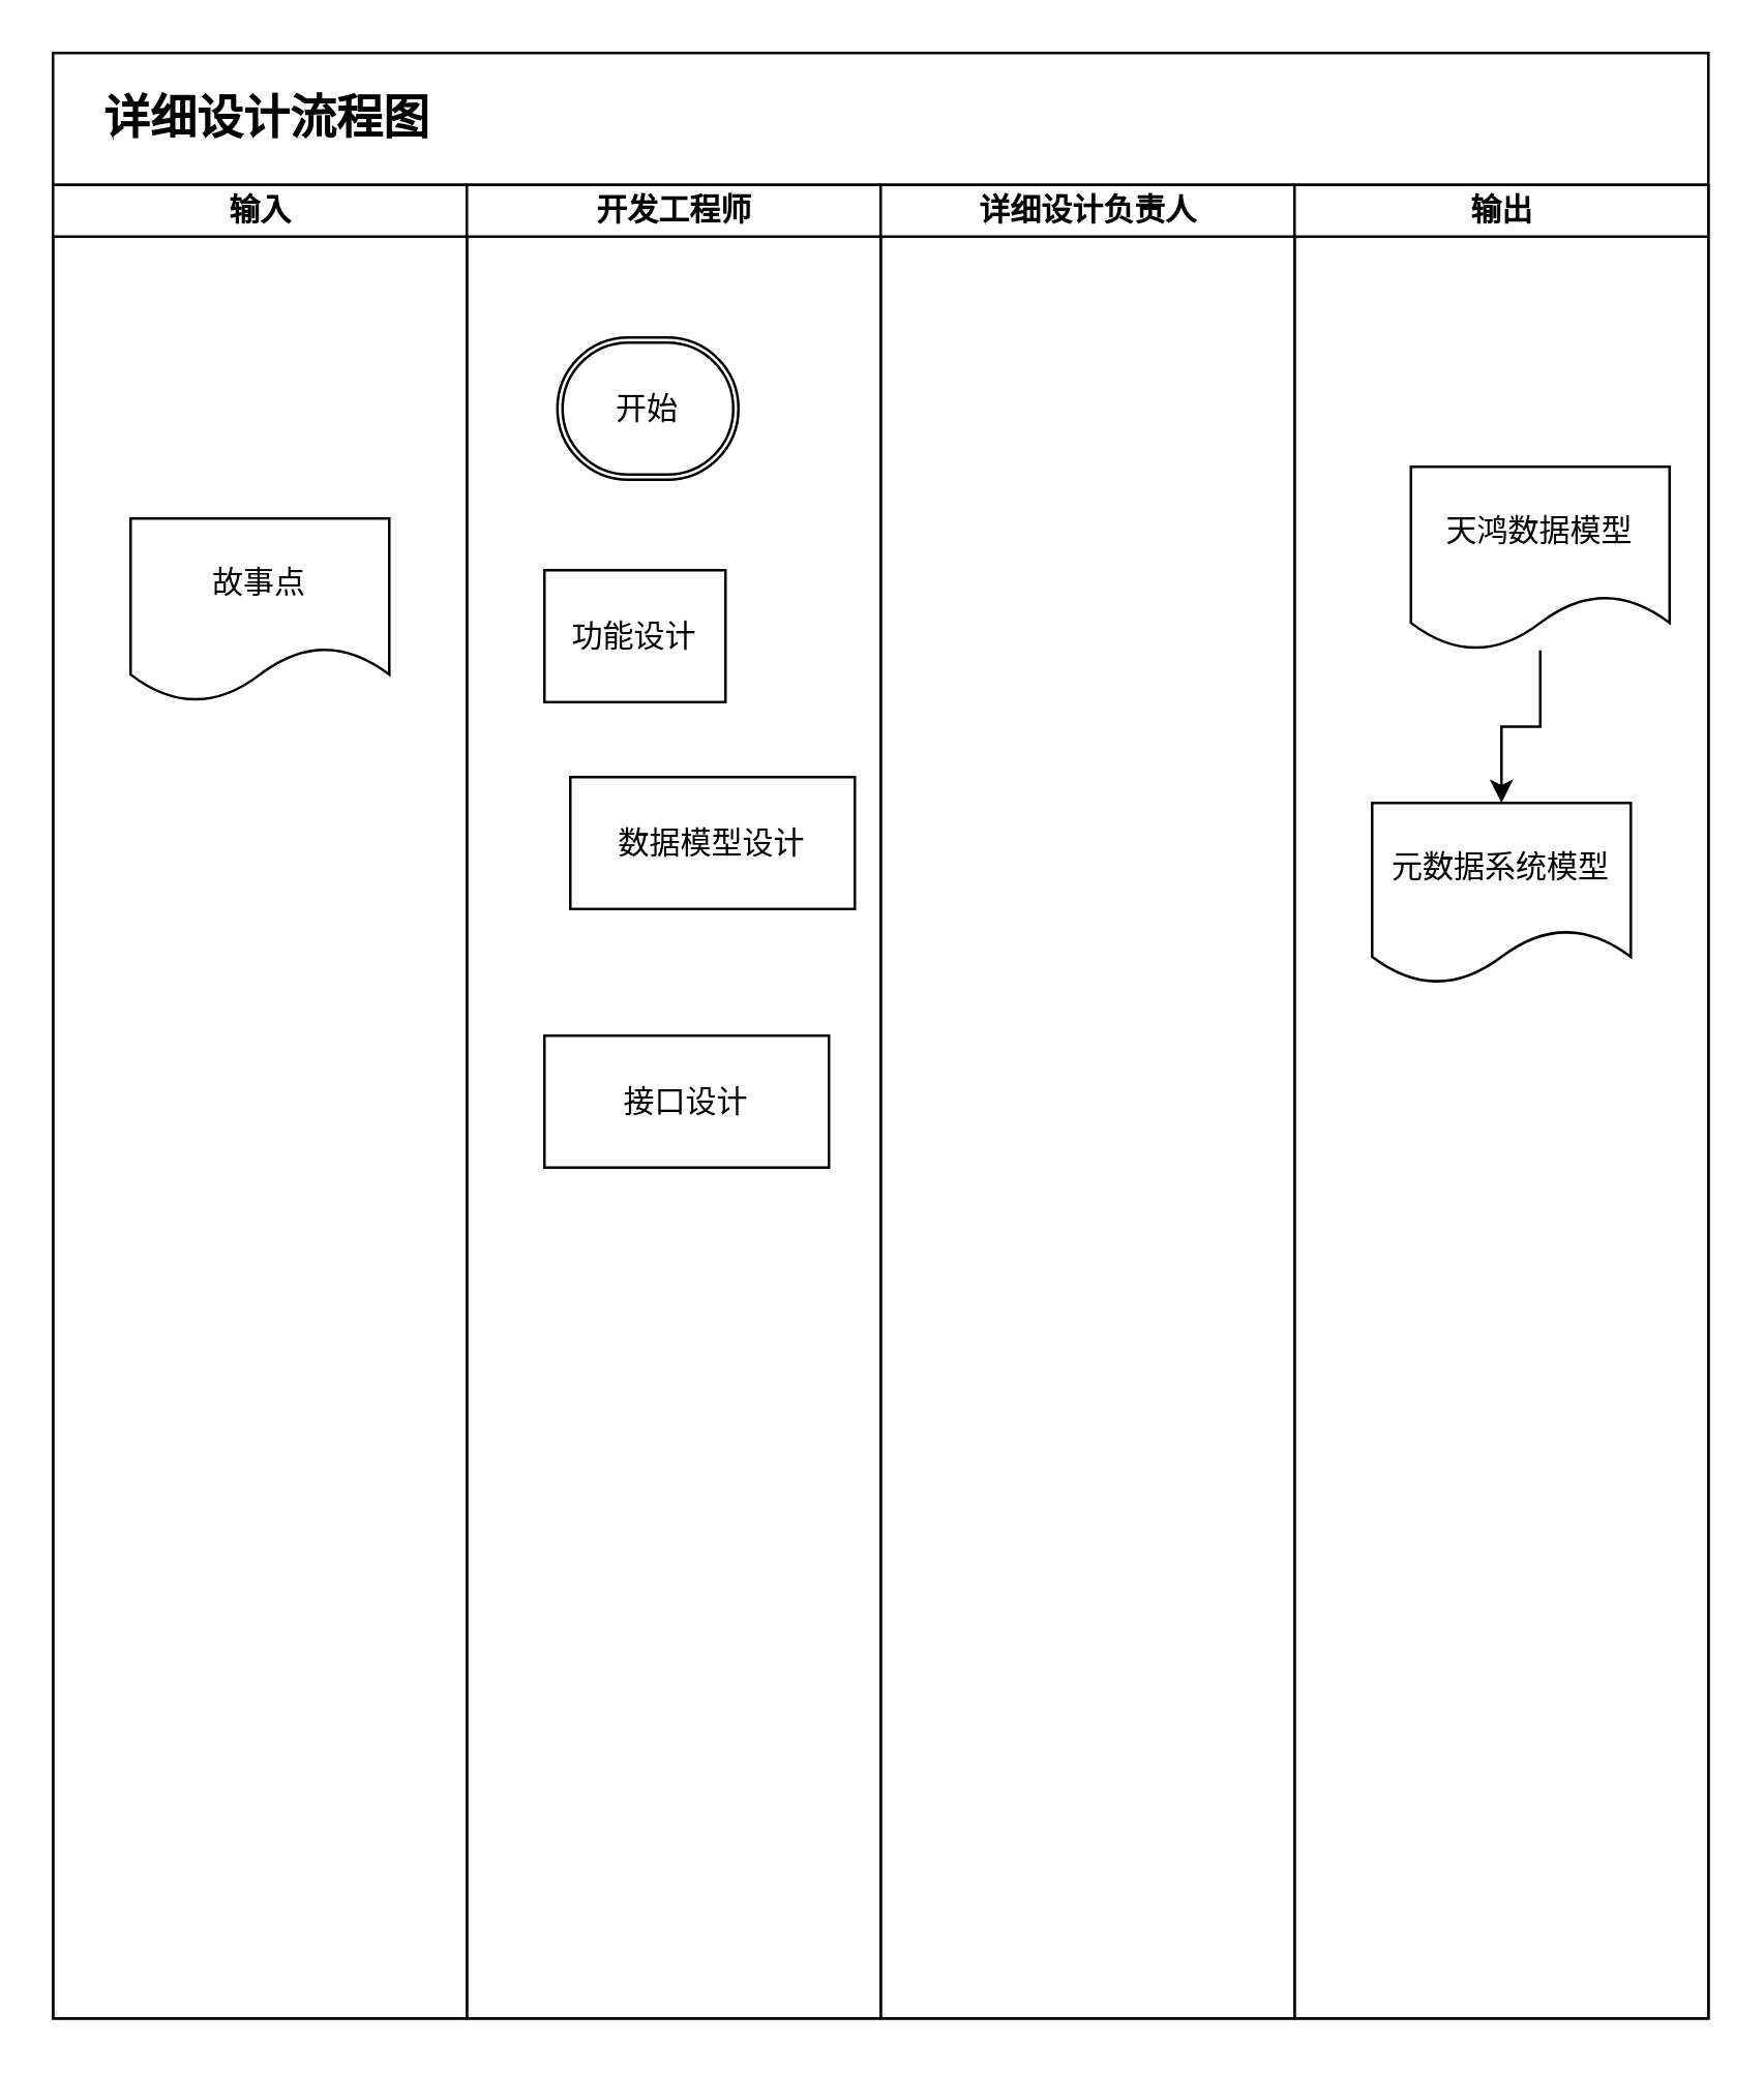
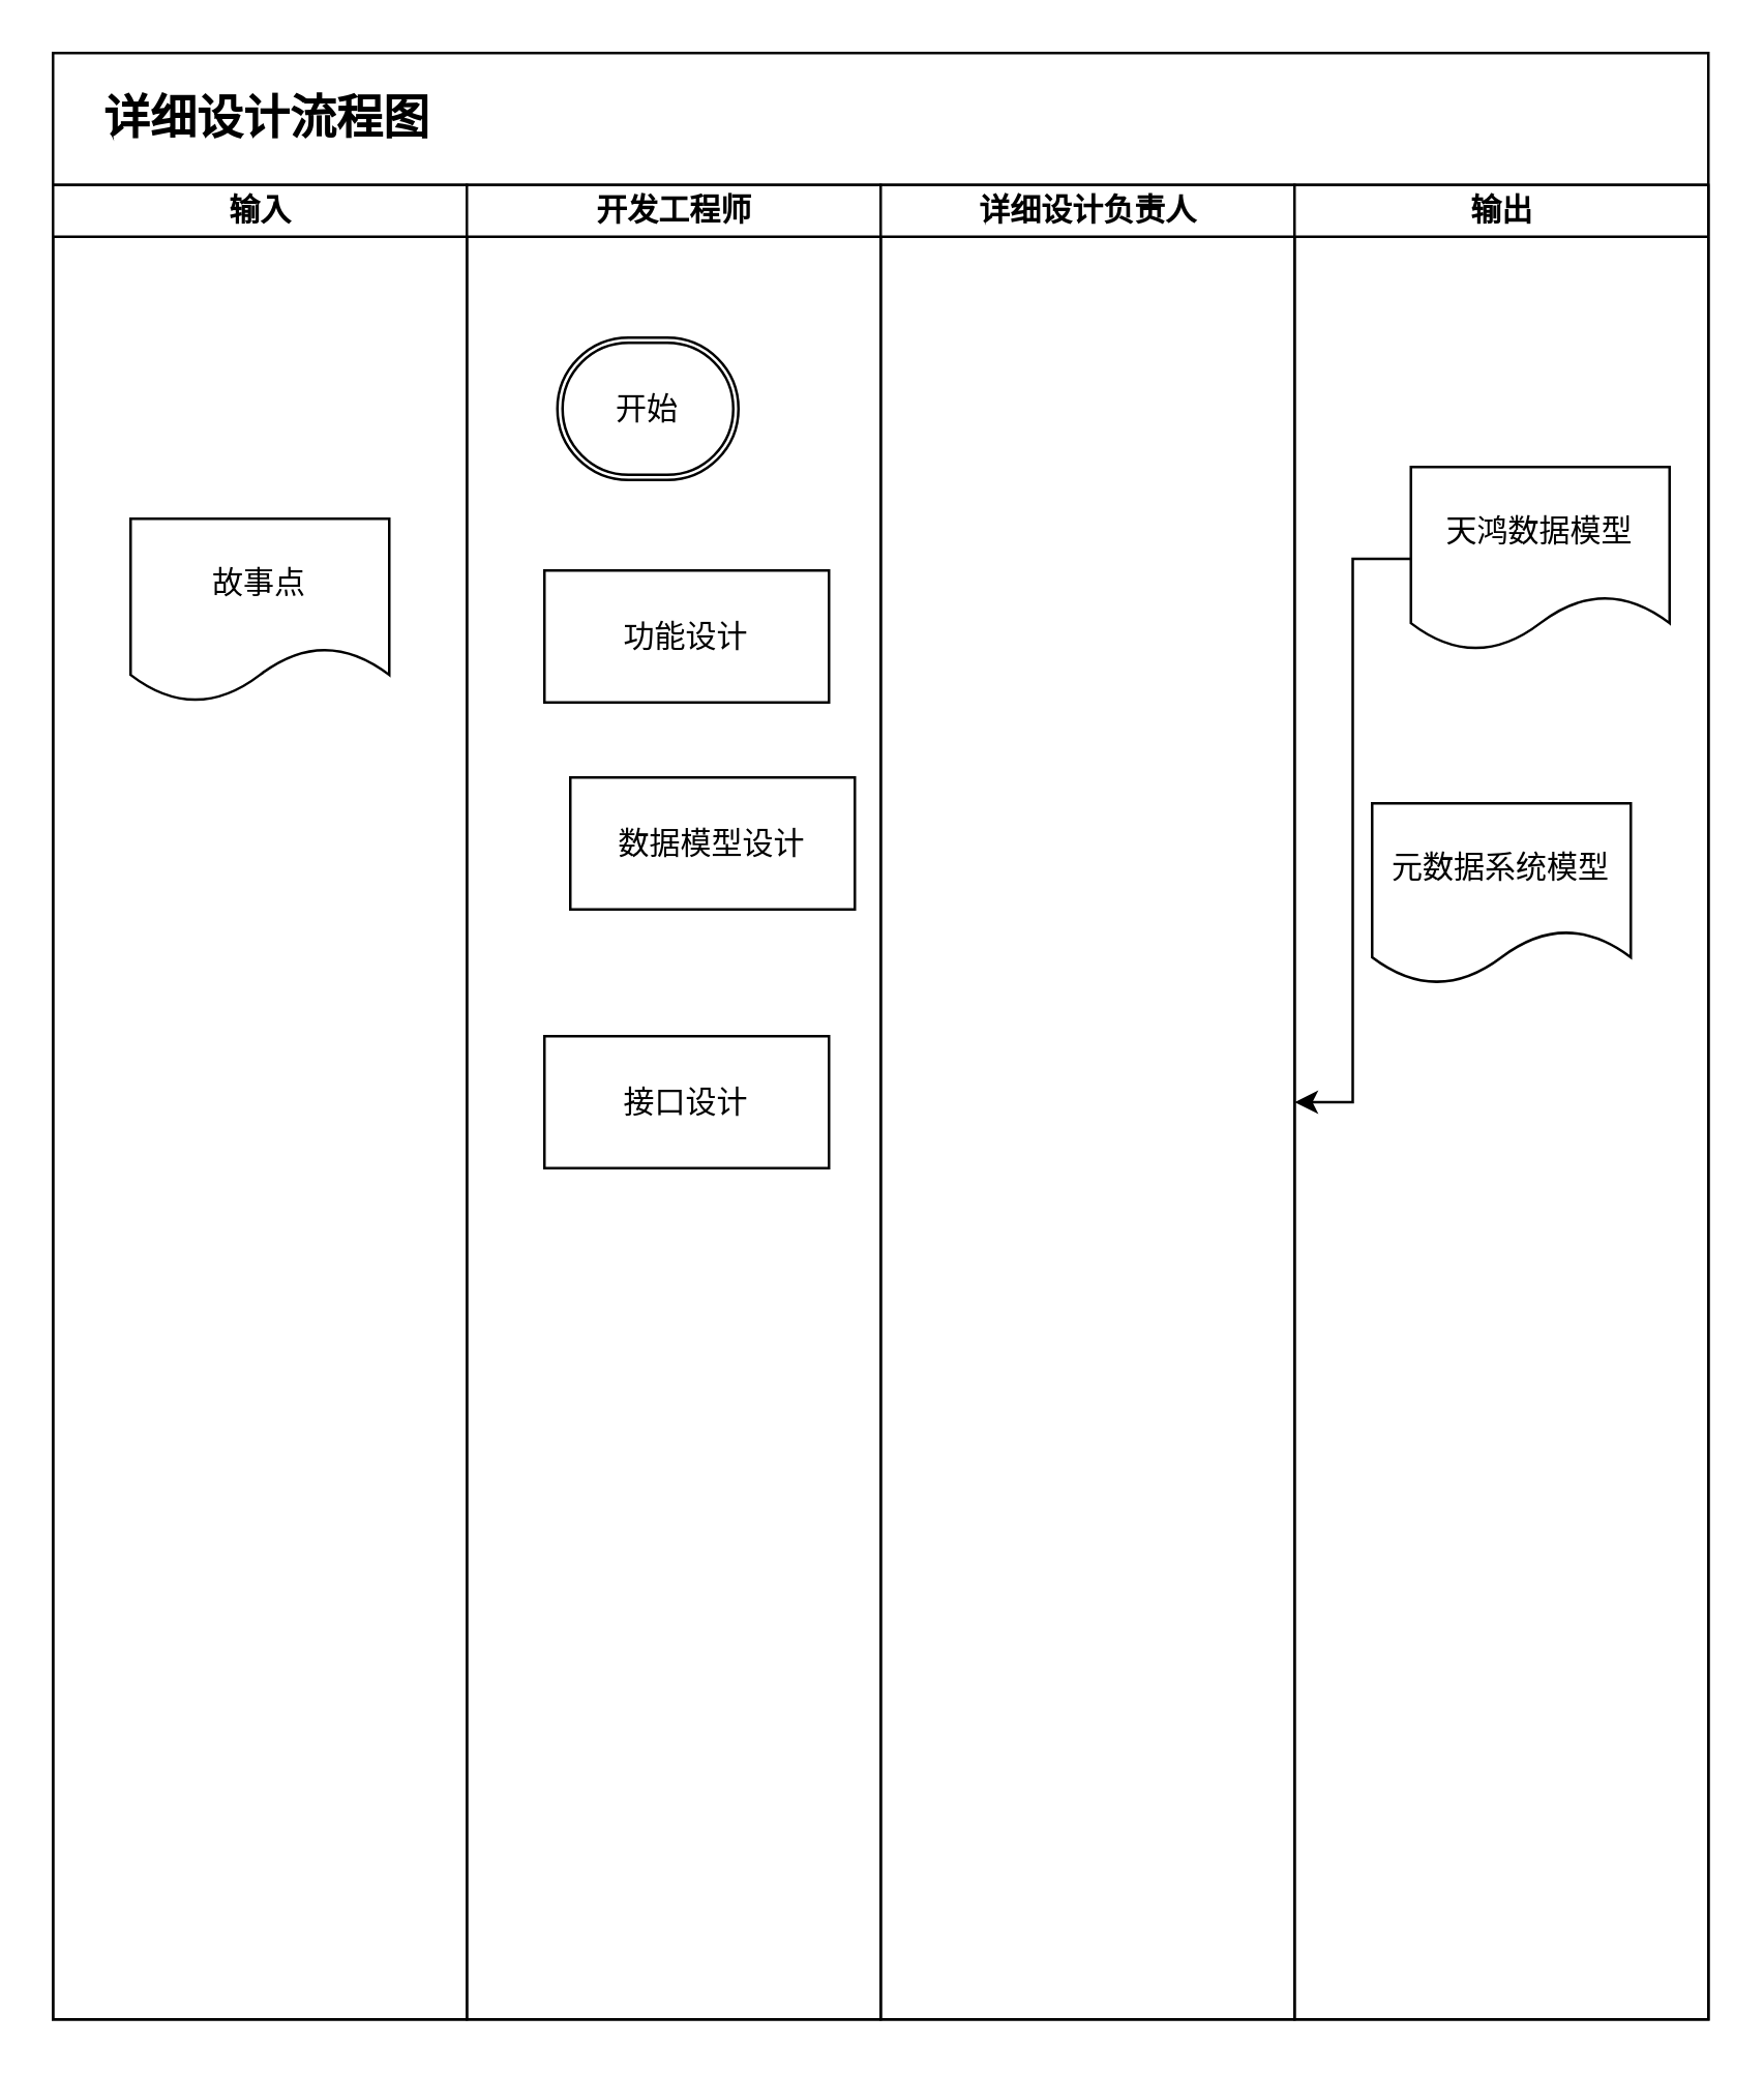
  <mxCell id="0" />
  <mxCell id="1" parent="0" />
  <mxCell id="2" value="&lt;font style=&quot;font-size: 18px&quot;&gt;&amp;nbsp; &amp;nbsp; 详细设计流程图&lt;/font&gt;" style="swimlane;html=1;childLayout=stackLayout;startSize=51;rounded=0;shadow=0;labelBackgroundColor=none;strokeWidth=1;fontFamily=Verdana;fontSize=8;align=left;" parent="1" vertex="1"><mxGeometry x="20" y="20" width="640" height="760" as="geometry" /></mxCell>
  <mxCell id="3" value="输入" style="swimlane;html=1;startSize=20;" parent="2" vertex="1"><mxGeometry y="51" width="160" height="709" as="geometry" /></mxCell>
  <mxCell id="4" value="故事点" style="shape=document;whiteSpace=wrap;html=1;boundedLbl=1;" vertex="1" parent="3"><mxGeometry x="30" y="129" width="100" height="71" as="geometry" /></mxCell>
  <mxCell id="5" value="开发工程师" style="swimlane;html=1;startSize=20;" parent="2" vertex="1"><mxGeometry x="160" y="51" width="160" height="709" as="geometry" /></mxCell>
  <mxCell id="6" value="开始" style="shape=ext;double=1;rounded=1;whiteSpace=wrap;html=1;arcSize=50;" vertex="1" parent="5"><mxGeometry x="35" y="59" width="70" height="55" as="geometry" /></mxCell>
- <mxCell id="7" value="&lt;span style=&quot;text-align: left&quot;&gt;功能设计&lt;/span&gt;" style="rounded=0;whiteSpace=wrap;html=1;" vertex="1" parent="5"><mxGeometry x="30" y="149" width="70" height="51" as="geometry" /></mxCell>
+ <mxCell id="7" value="&lt;span style=&quot;text-align: left&quot;&gt;功能设计&lt;/span&gt;" style="rounded=0;whiteSpace=wrap;html=1;" vertex="1" parent="5"><mxGeometry x="30" y="149" width="110" height="51" as="geometry" /></mxCell>
  <mxCell id="8" value="&lt;div style=&quot;text-align: left&quot;&gt;&lt;span&gt;数据模型设计&lt;/span&gt;&lt;/div&gt;" style="rounded=0;whiteSpace=wrap;html=1;" vertex="1" parent="5"><mxGeometry x="40" y="229" width="110" height="51" as="geometry" /></mxCell>
  <mxCell id="9" value="&lt;span style=&quot;text-align: left&quot;&gt;接口设计&lt;/span&gt;" style="rounded=0;whiteSpace=wrap;html=1;" vertex="1" parent="5"><mxGeometry x="30" y="329" width="110" height="51" as="geometry" /></mxCell>
  <mxCell id="10" value="详细设计负责人" style="swimlane;html=1;startSize=20;" parent="2" vertex="1"><mxGeometry x="320" y="51" width="160" height="709" as="geometry" /></mxCell>
  <mxCell id="11" value="输出" style="swimlane;html=1;startSize=20;" parent="2" vertex="1"><mxGeometry x="480" y="51" width="160" height="709" as="geometry" /></mxCell>
- <mxCell id="12" style="edgeStyle=orthogonalEdgeStyle;rounded=0;orthogonalLoop=1;jettySize=auto;html=1;entryX=0.5;entryY=0;entryDx=0;entryDy=0;" edge="1" parent="11" source="13" target="14"><mxGeometry relative="1" as="geometry" /></mxCell>
+ <mxCell id="12" style="edgeStyle=orthogonalEdgeStyle;rounded=0;orthogonalLoop=1;jettySize=auto;html=1;" edge="1" parent="11" source="13" target="10"><mxGeometry relative="1" as="geometry" /></mxCell>
  <mxCell id="13" value="天鸿数据模型" style="shape=document;whiteSpace=wrap;html=1;boundedLbl=1;" vertex="1" parent="11"><mxGeometry x="45" y="109" width="100" height="71" as="geometry" /></mxCell>
  <mxCell id="14" value="元数据系统模型" style="shape=document;whiteSpace=wrap;html=1;boundedLbl=1;" vertex="1" parent="11"><mxGeometry x="30" y="239" width="100" height="70" as="geometry" /></mxCell>
